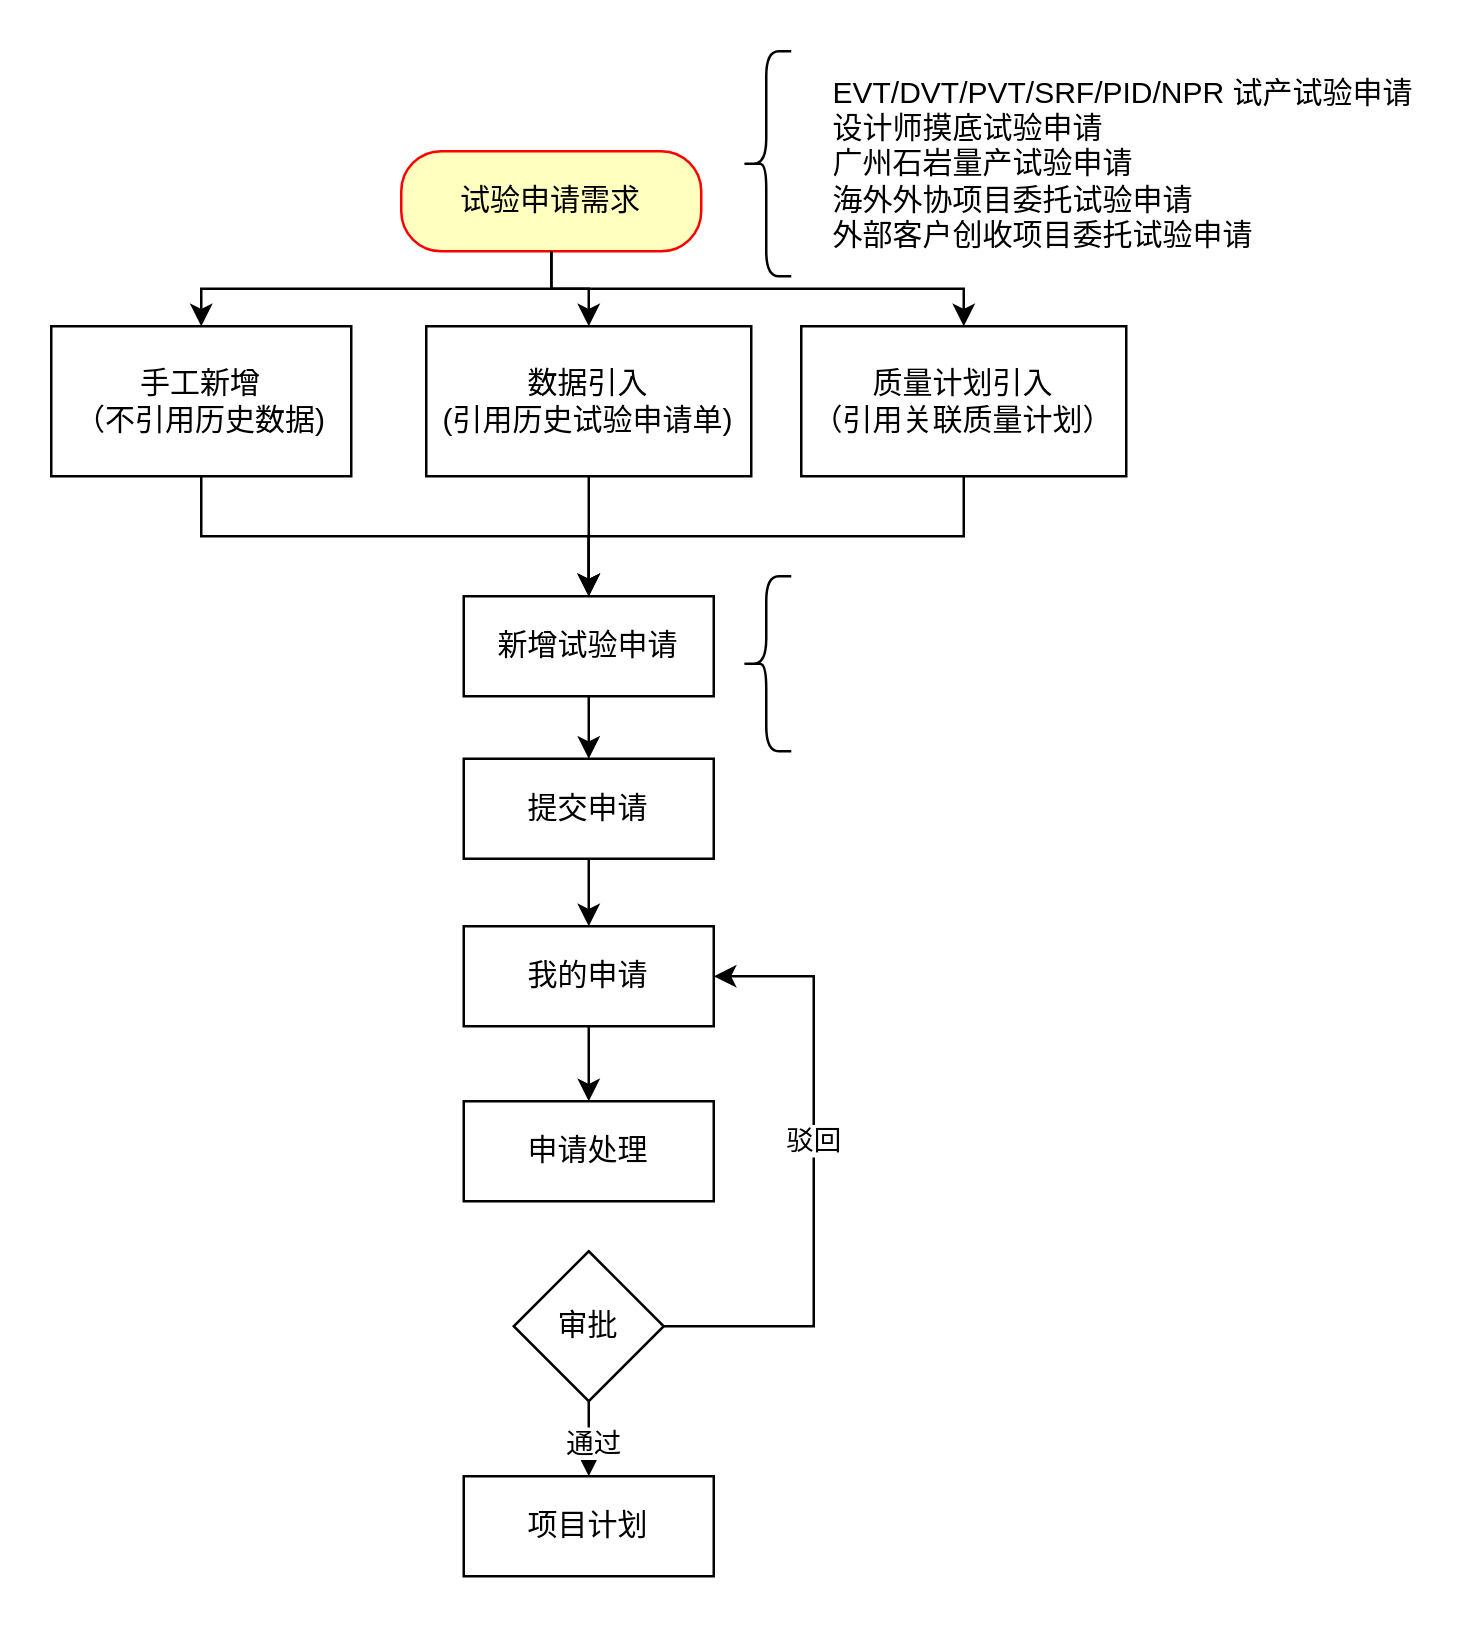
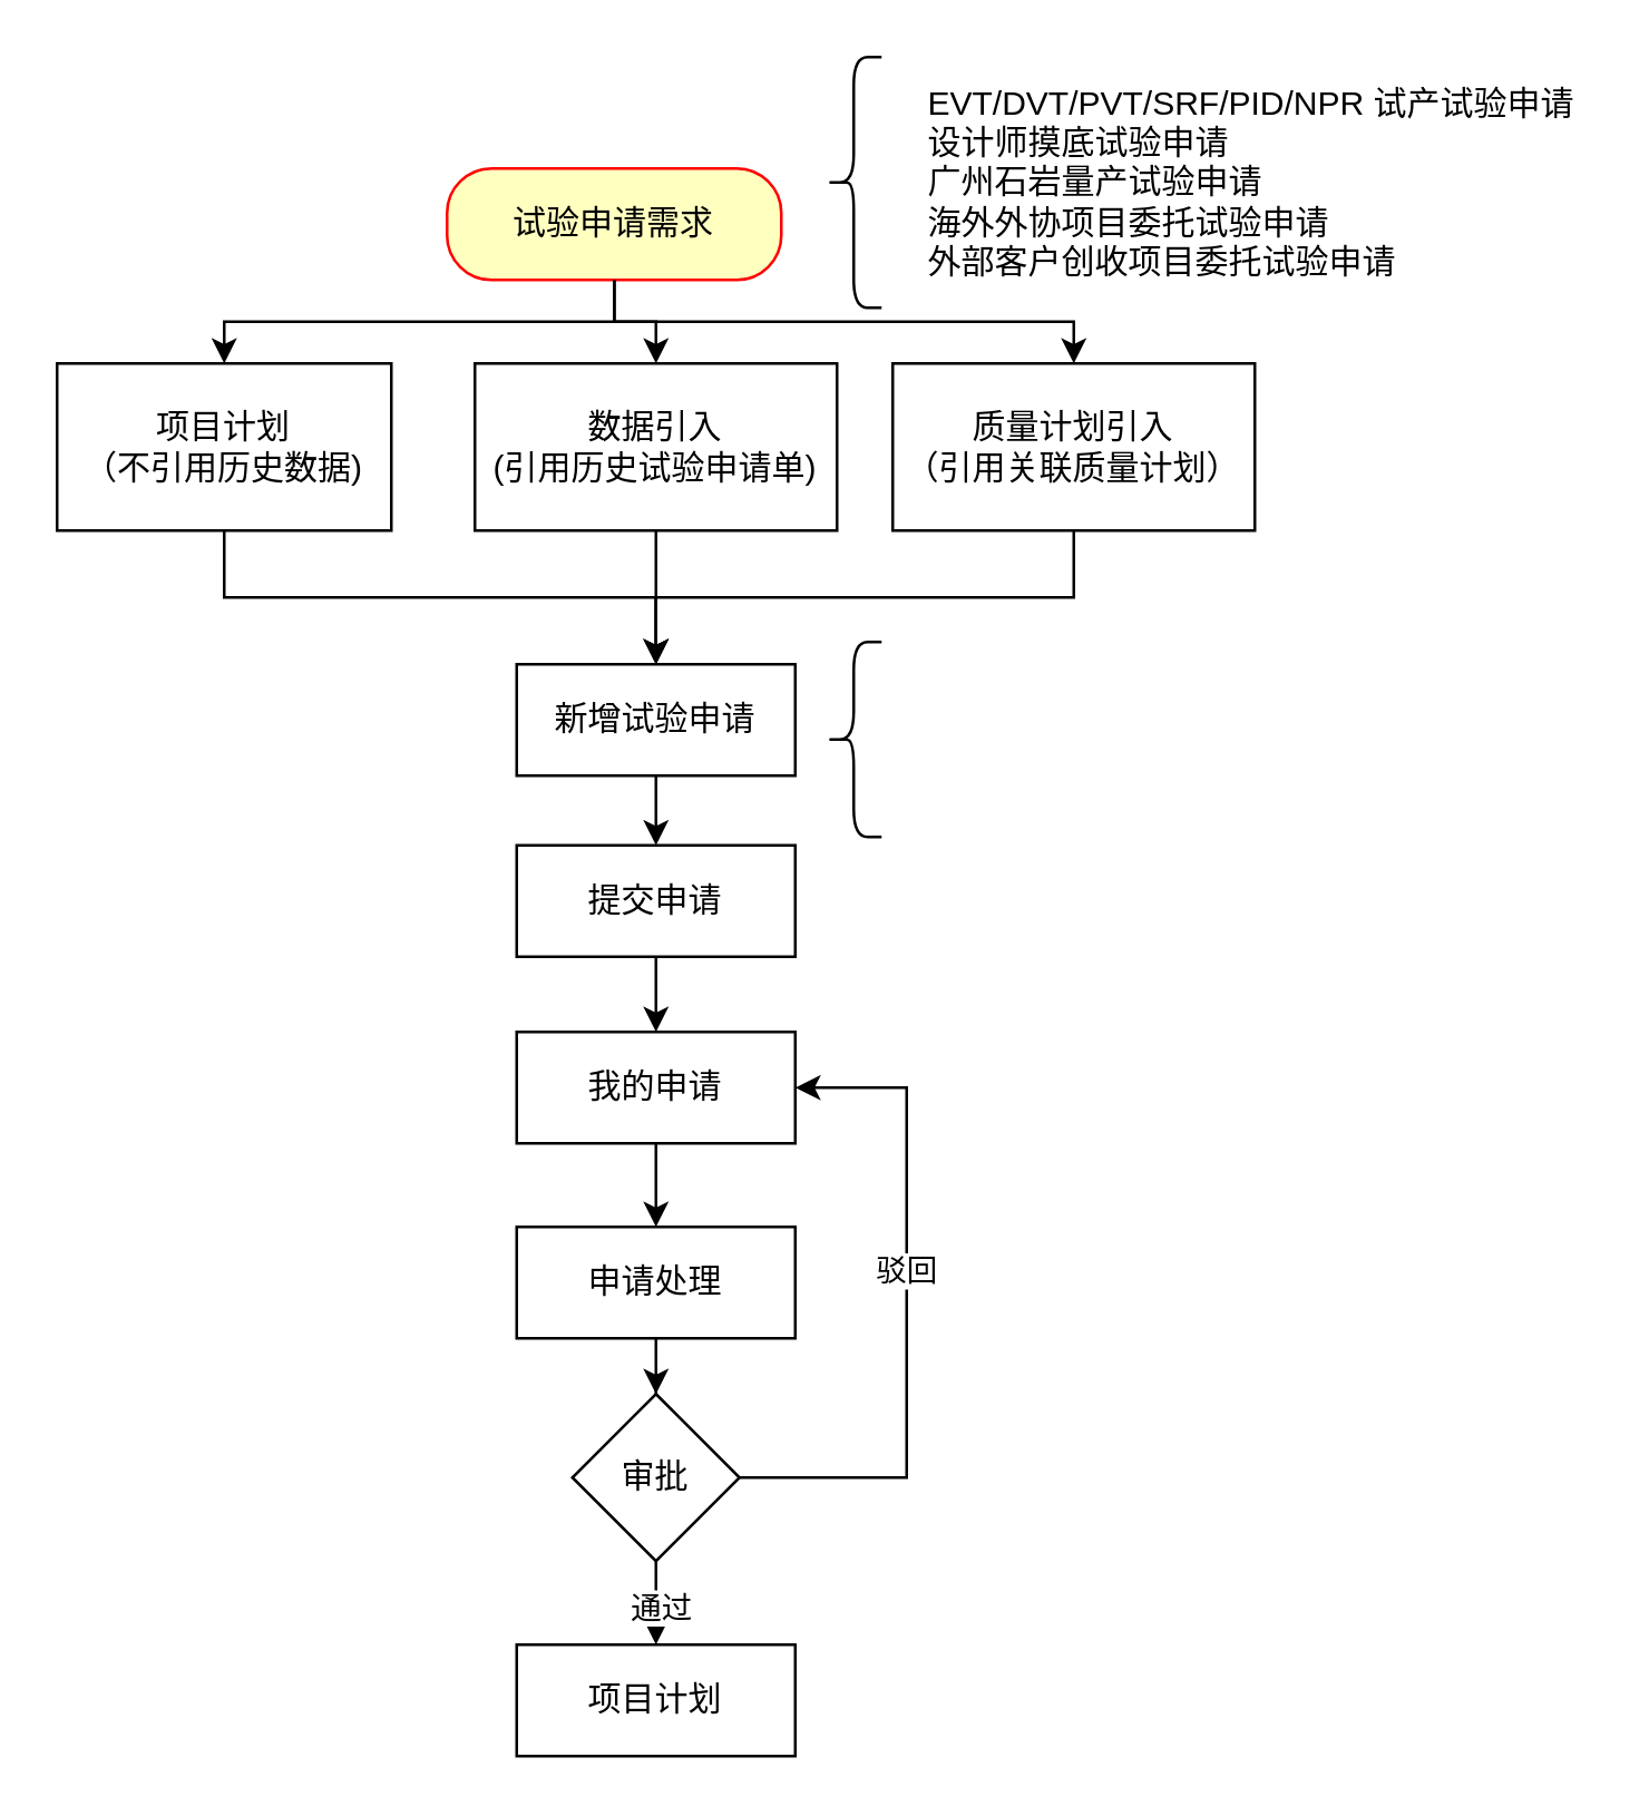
  <mxCell id="0" />
  <mxCell id="1" parent="0" />
  <mxCell id="2" value="" style="edgeStyle=orthogonalEdgeStyle;rounded=0;orthogonalLoop=1;jettySize=auto;html=1;" edge="1" parent="1" source="3" target="7"><mxGeometry relative="1" as="geometry" /></mxCell>
  <mxCell id="3" value="我的申请" style="whiteSpace=wrap;html=1;rounded=0;" vertex="1" parent="1"><mxGeometry x="185" y="370" width="100" height="40" as="geometry" /></mxCell>
  <mxCell id="4" value="" style="edgeStyle=orthogonalEdgeStyle;rounded=0;orthogonalLoop=1;jettySize=auto;html=1;" edge="1" parent="1" source="5" target="3"><mxGeometry relative="1" as="geometry" /></mxCell>
  <mxCell id="5" value="提交申请" style="rounded=0;whiteSpace=wrap;html=1;" vertex="1" parent="1"><mxGeometry x="185" y="303" width="100" height="40" as="geometry" /></mxCell>
+ <mxCell id="6" value="" style="edgeStyle=orthogonalEdgeStyle;rounded=0;orthogonalLoop=1;jettySize=auto;html=1;" edge="1" parent="1" source="7" target="10"><mxGeometry relative="1" as="geometry" /></mxCell>
  <mxCell id="7" value="申请处理" style="whiteSpace=wrap;html=1;rounded=0;" vertex="1" parent="1"><mxGeometry x="185" y="440" width="100" height="40" as="geometry" /></mxCell>
  <mxCell id="8" value="" style="edgeStyle=orthogonalEdgeStyle;rounded=0;orthogonalLoop=1;jettySize=auto;html=1;entryX=0.5;entryY=0;entryDx=0;entryDy=0;" edge="1" parent="1" source="10" target="11"><mxGeometry relative="1" as="geometry"><mxPoint x="235" y="640" as="targetPoint" /></mxGeometry></mxCell>
  <mxCell id="9" value="通过" style="edgeLabel;html=1;align=center;verticalAlign=middle;resizable=0;points=[];" vertex="1" connectable="0" parent="8"><mxGeometry x="-0.378" y="1" relative="1" as="geometry"><mxPoint as="offset" /></mxGeometry></mxCell>
  <mxCell id="10" value="审批" style="rhombus;whiteSpace=wrap;html=1;rounded=0;" vertex="1" parent="1"><mxGeometry x="205" y="500" width="60" height="60" as="geometry" /></mxCell>
  <mxCell id="11" value="项目计划" style="whiteSpace=wrap;html=1;rounded=0;" vertex="1" parent="1"><mxGeometry x="185" y="590" width="100" height="40" as="geometry" /></mxCell>
  <mxCell id="12" value="" style="endArrow=classic;html=1;rounded=0;exitX=1;exitY=0.5;exitDx=0;exitDy=0;edgeStyle=elbowEdgeStyle;entryX=1;entryY=0.5;entryDx=0;entryDy=0;" edge="1" parent="1" source="10" target="3"><mxGeometry width="50" height="50" relative="1" as="geometry"><mxPoint x="305" y="768" as="sourcePoint" /><mxPoint x="375" y="388" as="targetPoint" /><Array as="points"><mxPoint x="325" y="480" /></Array></mxGeometry></mxCell>
  <mxCell id="13" value="驳回" style="edgeLabel;html=1;align=center;verticalAlign=middle;resizable=0;points=[];" vertex="1" connectable="0" parent="12"><mxGeometry x="0.123" y="1" relative="1" as="geometry"><mxPoint as="offset" /></mxGeometry></mxCell>
- <mxCell id="14" value="手工新增&lt;br&gt;（不引用历史数据)" style="rounded=0;whiteSpace=wrap;html=1;" vertex="1" parent="1"><mxGeometry x="20" y="130" width="120" height="60" as="geometry" /></mxCell>
+ <mxCell id="14" value="项目计划&lt;br&gt;（不引用历史数据)" style="rounded=0;whiteSpace=wrap;html=1;" vertex="1" parent="1"><mxGeometry x="20" y="130" width="120" height="60" as="geometry" /></mxCell>
  <mxCell id="15" value="" style="edgeStyle=elbowEdgeStyle;rounded=0;orthogonalLoop=1;jettySize=auto;elbow=vertical;html=1;" edge="1" parent="1" source="16" target="21"><mxGeometry relative="1" as="geometry" /></mxCell>
  <mxCell id="16" value="数据引入&lt;br&gt;(引用历史试验申请单)" style="rounded=0;whiteSpace=wrap;html=1;" vertex="1" parent="1"><mxGeometry x="170" y="130" width="130" height="60" as="geometry" /></mxCell>
  <mxCell id="17" value="质量计划引入&lt;br&gt;（引用关联质量计划）" style="rounded=0;whiteSpace=wrap;html=1;" vertex="1" parent="1"><mxGeometry x="320" y="130" width="130" height="60" as="geometry" /></mxCell>
  <mxCell id="18" value="" style="edgeStyle=elbowEdgeStyle;rounded=0;orthogonalLoop=1;jettySize=auto;elbow=vertical;html=1;exitX=0.5;exitY=1;exitDx=0;exitDy=0;entryX=0.5;entryY=0;entryDx=0;entryDy=0;" edge="1" parent="1" source="14" target="21"><mxGeometry relative="1" as="geometry"><mxPoint x="260" y="200" as="sourcePoint" /><mxPoint x="230" y="260" as="targetPoint" /><Array as="points" /></mxGeometry></mxCell>
  <mxCell id="19" value="" style="shape=curlyBracket;whiteSpace=wrap;html=1;rounded=1;" vertex="1" parent="1"><mxGeometry x="296" y="230" width="20" height="70" as="geometry" /></mxCell>
  <mxCell id="20" value="" style="edgeStyle=elbowEdgeStyle;rounded=0;orthogonalLoop=1;jettySize=auto;elbow=vertical;html=1;" edge="1" parent="1" source="21" target="5"><mxGeometry relative="1" as="geometry" /></mxCell>
  <mxCell id="21" value="新增试验申请" style="rounded=0;whiteSpace=wrap;html=1;" vertex="1" parent="1"><mxGeometry x="185" y="238" width="100" height="40" as="geometry" /></mxCell>
  <mxCell id="22" value="" style="endArrow=classic;html=1;rounded=0;elbow=vertical;edgeStyle=elbowEdgeStyle;exitX=0.5;exitY=1;exitDx=0;exitDy=0;entryX=0.5;entryY=0;entryDx=0;entryDy=0;" edge="1" parent="1" source="17" target="21"><mxGeometry width="50" height="50" relative="1" as="geometry"><mxPoint x="340" y="280" as="sourcePoint" /><mxPoint x="390" y="230" as="targetPoint" /><Array as="points" /></mxGeometry></mxCell>
  <mxCell id="23" value="" style="edgeStyle=elbowEdgeStyle;rounded=0;orthogonalLoop=1;jettySize=auto;elbow=vertical;html=1;" edge="1" parent="1" source="24" target="16"><mxGeometry relative="1" as="geometry" /></mxCell>
  <mxCell id="24" value="试验申请需求" style="rounded=1;whiteSpace=wrap;html=1;arcSize=40;fontColor=#000000;fillColor=#ffffc0;strokeColor=#ff0000;" vertex="1" parent="1"><mxGeometry x="160" y="60" width="120" height="40" as="geometry" /></mxCell>
  <mxCell id="25" value="" style="shape=curlyBracket;whiteSpace=wrap;html=1;rounded=1;" vertex="1" parent="1"><mxGeometry x="296" y="20" width="20" height="90" as="geometry" /></mxCell>
  <mxCell id="26" value="EVT/DVT/PVT/SRF/PID/NPR 试产试验申请&lt;br&gt;设计师摸底试验申请&lt;br&gt;广州石岩量产试验申请&lt;br&gt;海外外协项目委托试验申请&lt;br&gt;外部客户创收项目委托试验申请" style="text;html=1;strokeColor=none;fillColor=none;align=left;verticalAlign=middle;whiteSpace=wrap;rounded=0;textDirection=ltr;spacingLeft=7;" vertex="1" parent="1"><mxGeometry x="324" y="20" width="246" height="90" as="geometry" /></mxCell>
  <mxCell id="27" value="" style="edgeStyle=elbowEdgeStyle;rounded=0;orthogonalLoop=1;jettySize=auto;elbow=vertical;html=1;exitX=0.5;exitY=1;exitDx=0;exitDy=0;entryX=0.5;entryY=0;entryDx=0;entryDy=0;" edge="1" parent="1" source="24" target="14"><mxGeometry relative="1" as="geometry"><mxPoint x="245" y="110" as="sourcePoint" /><mxPoint x="245" y="140" as="targetPoint" /></mxGeometry></mxCell>
  <mxCell id="28" value="" style="edgeStyle=elbowEdgeStyle;rounded=0;orthogonalLoop=1;jettySize=auto;elbow=vertical;html=1;exitX=0.5;exitY=1;exitDx=0;exitDy=0;entryX=0.5;entryY=0;entryDx=0;entryDy=0;" edge="1" parent="1" source="24" target="17"><mxGeometry relative="1" as="geometry"><mxPoint x="245" y="110" as="sourcePoint" /><mxPoint x="90" y="140" as="targetPoint" /></mxGeometry></mxCell>
